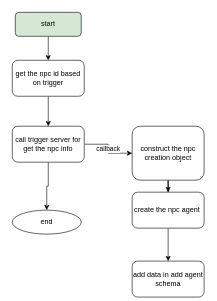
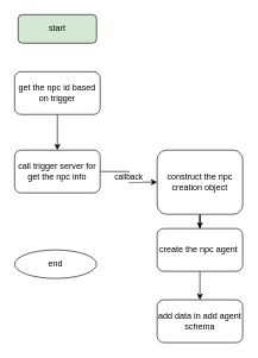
  <mxCell id="0" />
  <mxCell id="1" parent="0" />
- <mxCell id="2" value="" style="edgeStyle=orthogonalEdgeStyle;rounded=0;orthogonalLoop=1;jettySize=auto;html=1;" edge="1" parent="1" source="3" target="5"><mxGeometry relative="1" as="geometry" /></mxCell>
  <mxCell id="3" value="start" style="rounded=1;whiteSpace=wrap;html=1;fillColor=#d5e8d4;" vertex="1" parent="1"><mxGeometry x="25" y="20" width="110" height="40" as="geometry" /></mxCell>
  <mxCell id="4" value="" style="edgeStyle=orthogonalEdgeStyle;rounded=0;orthogonalLoop=1;jettySize=auto;html=1;" edge="1" parent="1" source="5" target="8"><mxGeometry relative="1" as="geometry" /></mxCell>
  <mxCell id="5" value="get the npc id based on trigger" style="whiteSpace=wrap;html=1;rounded=1;" vertex="1" parent="1"><mxGeometry x="20" y="100" width="120" height="60" as="geometry" /></mxCell>
  <mxCell id="6" value="callback" style="edgeStyle=orthogonalEdgeStyle;rounded=0;orthogonalLoop=1;jettySize=auto;html=1;" edge="1" parent="1" source="8" target="10"><mxGeometry relative="1" as="geometry" /></mxCell>
- <mxCell id="7" value="" style="edgeStyle=orthogonalEdgeStyle;rounded=0;orthogonalLoop=1;jettySize=auto;html=1;" edge="1" parent="1" source="8" target="14"><mxGeometry relative="1" as="geometry" /></mxCell>
  <mxCell id="8" value="call trigger server for get the npc info" style="whiteSpace=wrap;html=1;rounded=1;" vertex="1" parent="1"><mxGeometry x="20" y="210" width="120" height="60" as="geometry" /></mxCell>
  <mxCell id="9" value="" style="edgeStyle=orthogonalEdgeStyle;rounded=0;orthogonalLoop=1;jettySize=auto;html=1;" edge="1" parent="1" source="10" target="12"><mxGeometry relative="1" as="geometry" /></mxCell>
  <mxCell id="10" value="construct the npc creation object" style="whiteSpace=wrap;html=1;rounded=1;" vertex="1" parent="1"><mxGeometry x="220" y="210" width="120" height="90" as="geometry" /></mxCell>
  <mxCell id="11" value="" style="edgeStyle=orthogonalEdgeStyle;rounded=0;orthogonalLoop=1;jettySize=auto;html=1;" edge="1" parent="1" source="12" target="13"><mxGeometry relative="1" as="geometry" /></mxCell>
  <mxCell id="12" value="create the npc agent&amp;nbsp;" style="whiteSpace=wrap;html=1;rounded=1;" vertex="1" parent="1"><mxGeometry x="220" y="320" width="120" height="60" as="geometry" /></mxCell>
- <mxCell id="13" value="add data in add agent schema" style="whiteSpace=wrap;html=1;rounded=1;" vertex="1" parent="1"><mxGeometry x="220" y="435" width="120" height="60" as="geometry" /></mxCell>
+ <mxCell id="13" value="add data in add agent schema" style="whiteSpace=wrap;html=1;rounded=1;" vertex="1" parent="1"><mxGeometry x="220" y="420" width="120" height="60" as="geometry" /></mxCell>
  <mxCell id="14" value="end" style="ellipse;whiteSpace=wrap;html=1;rounded=1;" vertex="1" parent="1"><mxGeometry x="20" y="350" width="115" height="40" as="geometry" /></mxCell>
